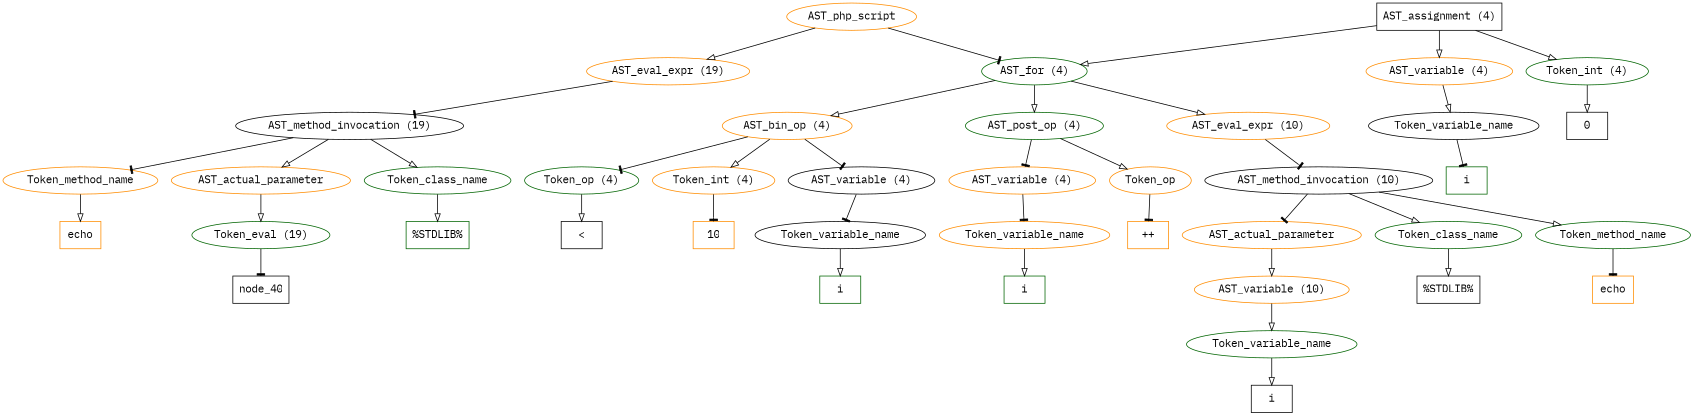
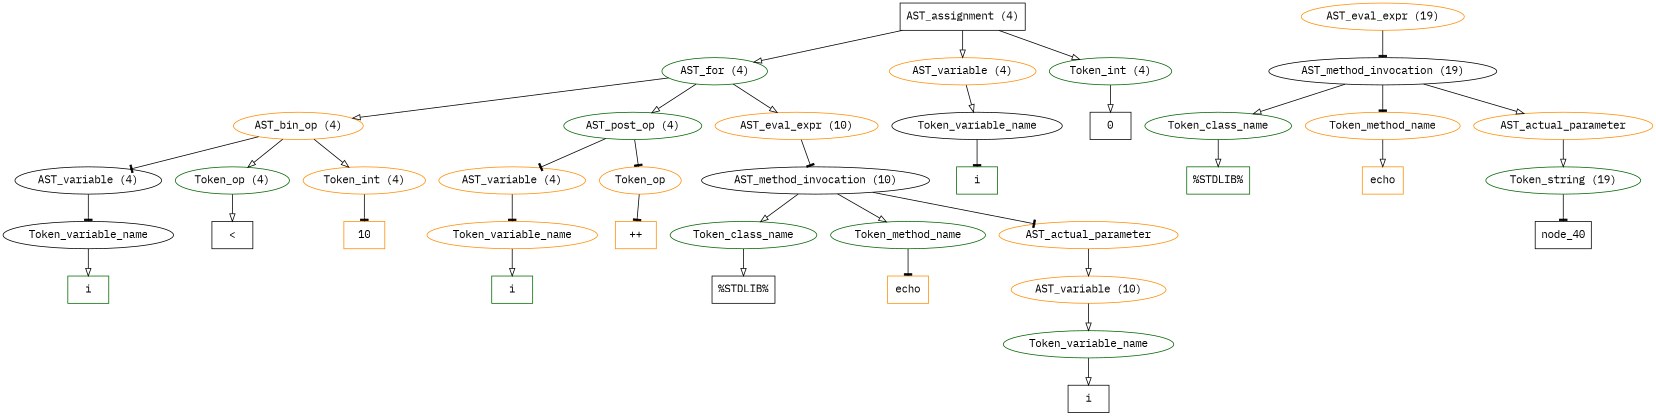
  digraph {
    fontname="IBM Plex Mono"
    node [color=darkorange fontname="IBM Plex Mono"]
    edge [arrowhead=onormal fontname="IBM Plex Mono"]
-   n1 [label=AST_php_script]
    n2 [color=darkgreen label="AST_for (4)"]
    n3 [label="AST_eval_expr (19)"]
    n4 [label="AST_bin_op (4)"]
    n5 [color=darkgreen label="AST_post_op (4)"]
    n6 [label="AST_eval_expr (10)"]
    n7 [color=black label="AST_method_invocation (19)"]
    n8 [color=black label="AST_assignment (4)" shape=box]
    n9 [label="AST_variable (4)"]
    n10 [color=darkgreen label="Token_int (4)"]
    n11 [color=black label="AST_variable (4)"]
    n12 [color=darkgreen label="Token_op (4)"]
    n13 [label="Token_int (4)"]
    n14 [label="AST_variable (4)"]
    n15 [label=Token_op]
    n16 [color=black label="AST_method_invocation (10)"]
    n17 [color=black label=Token_variable_name]
    n18 [color=black label=0 shape=box]
    n19 [color=darkgreen label=i shape=box]
    n20 [color=black label=Token_variable_name]
    n21 [color=black label="<" shape=box]
    n22 [label=10 shape=box]
    n23 [color=darkgreen label=i shape=box]
    n24 [label=Token_variable_name]
    n25 [label="++" shape=box]
    n26 [color=darkgreen label=i shape=box]
    n27 [color=darkgreen label=Token_class_name]
    n28 [color=darkgreen label=Token_method_name]
    n29 [label=AST_actual_parameter]
    n30 [color=black label="%STDLIB%" shape=box]
    n31 [label=echo shape=box]
    n32 [label="AST_variable (10)"]
    n33 [color=darkgreen label=Token_variable_name]
    n34 [color=black label=i shape=box]
    n35 [color=darkgreen label=Token_class_name]
    n36 [label=Token_method_name]
    n37 [label=AST_actual_parameter]
    n38 [color=darkgreen label="%STDLIB%" shape=box]
    n39 [label=echo shape=box]
-   n40 [color=darkgreen label="Token_eval (19)"]
+   n40 [color=darkgreen label="Token_string (19)"]
    node_40 [color=black shape=box]
-   n1 -> n2 [arrowhead=tee]
-   n1 -> n3
    n2 -> n4
    n2 -> n5
    n2 -> n6
    n3 -> n7 [arrowhead=tee]
    n4 -> n11 [arrowhead=tee]
-   n4 -> n12 [arrowhead=tee]
+   n4 -> n12
    n4 -> n13
    n5 -> n14 [arrowhead=tee]
-   n5 -> n15
+   n5 -> n15 [arrowhead=tee]
    n6 -> n16 [arrowhead=tee]
    n7 -> n35
    n7 -> n36 [arrowhead=tee]
    n7 -> n37
    n8 -> n2
    n8 -> n9
    n8 -> n10
    n9 -> n17
    n10 -> n18
    n11 -> n20 [arrowhead=tee]
    n12 -> n21
    n13 -> n22 [arrowhead=tee]
    n14 -> n24 [arrowhead=tee]
    n15 -> n25 [arrowhead=tee]
    n16 -> n27
    n16 -> n28
    n16 -> n29 [arrowhead=tee]
    n17 -> n19 [arrowhead=tee]
    n20 -> n23
    n24 -> n26
    n27 -> n30
    n28 -> n31 [arrowhead=tee]
    n29 -> n32
    n32 -> n33
    n33 -> n34
    n35 -> n38
    n36 -> n39
    n37 -> n40
    n40 -> node_40 [arrowhead=tee]
  }
